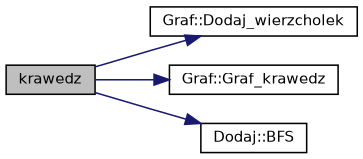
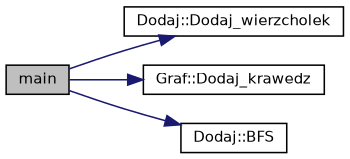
  digraph {
    rankdir=LR
    node [color=black fillcolor=white fontname=Helvetica fontsize=10 shape=record style=filled]
    edge [color=midnightblue fontname=Helvetica fontsize=10 labelfontname=Helvetica labelfontsize=10 style=solid]
-   n1 [fillcolor=grey75 fontcolor=black height=0.2 label=krawedz width=0.4]
-   n2 [height=0.2 label="Graf::Dodaj_wierzcholek" width=0.4]
-   n3 [height=0.2 label="Graf::Graf_krawedz" width=0.4]
+   n1 [fillcolor=grey75 fontcolor=black height=0.2 label=main width=0.4]
+   n2 [height=0.2 label="Dodaj::Dodaj_wierzcholek" width=0.4]
+   n3 [height=0.2 label="Graf::Dodaj_krawedz" width=0.4]
    n4 [height=0.2 label="Dodaj::BFS" width=0.4]
    n1 -> n2
    n1 -> n3
    n1 -> n4
  }
